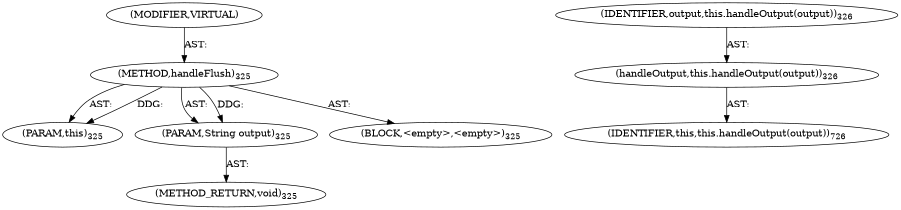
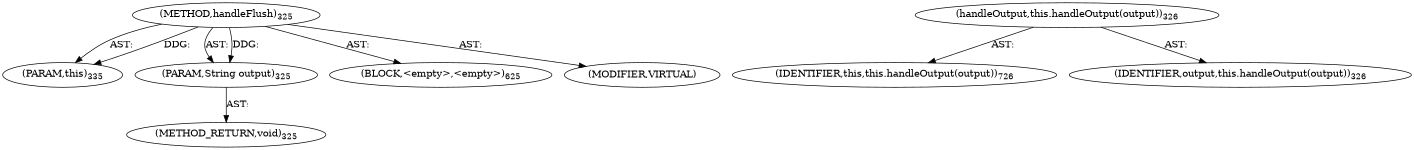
  digraph {
    n1 [label=<(METHOD,handleFlush)<SUB>325</SUB>>]
-   n2 [label=<(PARAM,this)<SUB>325</SUB>>]
+   n2 [label=<(PARAM,this)<SUB>335</SUB>>]
    n3 [label=<(PARAM,String output)<SUB>325</SUB>>]
-   n4 [label=<(BLOCK,&lt;empty&gt;,&lt;empty&gt;)<SUB>325</SUB>>]
+   n4 [label=<(BLOCK,&lt;empty&gt;,&lt;empty&gt;)<SUB>625</SUB>>]
    n5 [label=<(MODIFIER,VIRTUAL)>]
    n6 [label=<(METHOD_RETURN,void)<SUB>325</SUB>>]
    n7 [label=<(handleOutput,this.handleOutput(output))<SUB>326</SUB>>]
    n8 [label=<(IDENTIFIER,this,this.handleOutput(output))<SUB>726</SUB>>]
    n9 [label=<(IDENTIFIER,output,this.handleOutput(output))<SUB>326</SUB>>]
    n1 -> n2 [label="AST: "]
    n1 -> n2 [label="DDG: "]
    n1 -> n3 [label="AST: "]
    n1 -> n3 [label="DDG: "]
    n1 -> n4 [label="AST: "]
-   n5 -> n1 [label="AST: "]
+   n1 -> n5 [label="AST: "]
    n3 -> n6 [label="AST: "]
    n7 -> n8 [label="AST: "]
-   n9 -> n7 [label="AST: "]
+   n7 -> n9 [label="AST: "]
  }
